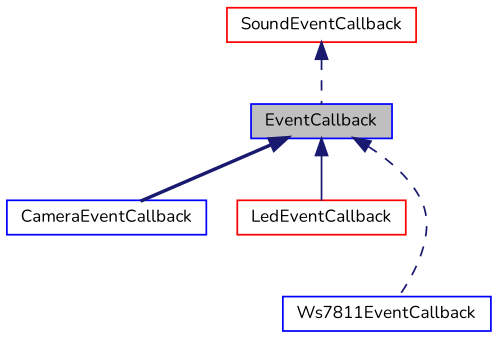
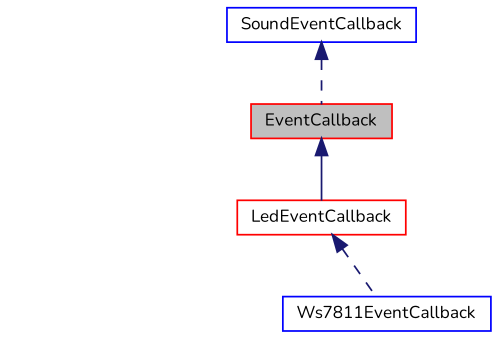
  digraph {
    fontname=Nunito
    node [color=blue fillcolor=white fontname=Nunito fontsize=10 shape=record style=filled]
    edge [color=midnightblue dir=back fontname=Nunito fontsize=10 labelfontname=Helvetica labelfontsize=10 style=dashed]
-   n1 [fillcolor=grey75 fontcolor=black height=0.2 label=EventCallback width=0.4]
-   n2 [height=0.2 label=CameraEventCallback width=0.4]
+   n1 [color=red fillcolor=grey75 fontcolor=black height=0.2 label=EventCallback width=0.4]
    n3 [color=red height=0.2 label=LedEventCallback width=0.4]
    n4 [height=0.2 label=Ws7811EventCallback width=0.4]
-   n5 [color=red height=0.2 label=SoundEventCallback width=0.4]
-   n1 -> n2 [style=bold]
+   n5 [height=0.2 label=SoundEventCallback width=0.4]
    n1 -> n3 [style=solid]
-   n1 -> n4
+   n3 -> n4
    n5 -> n1
  }
